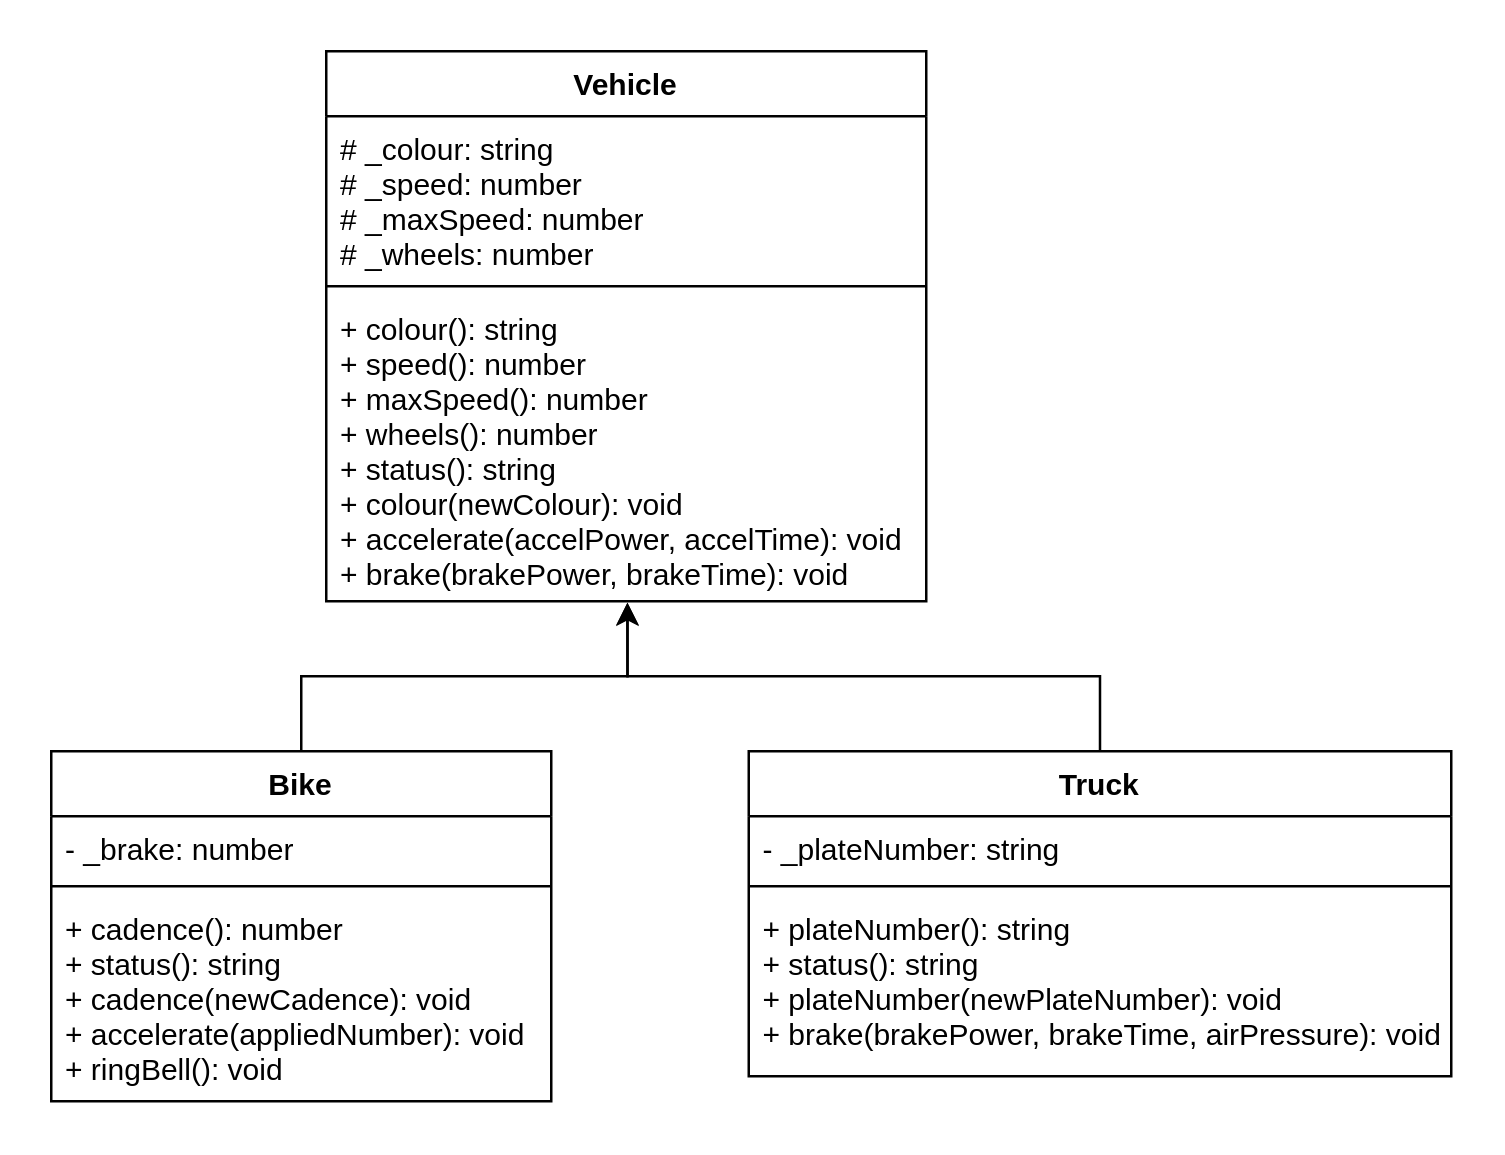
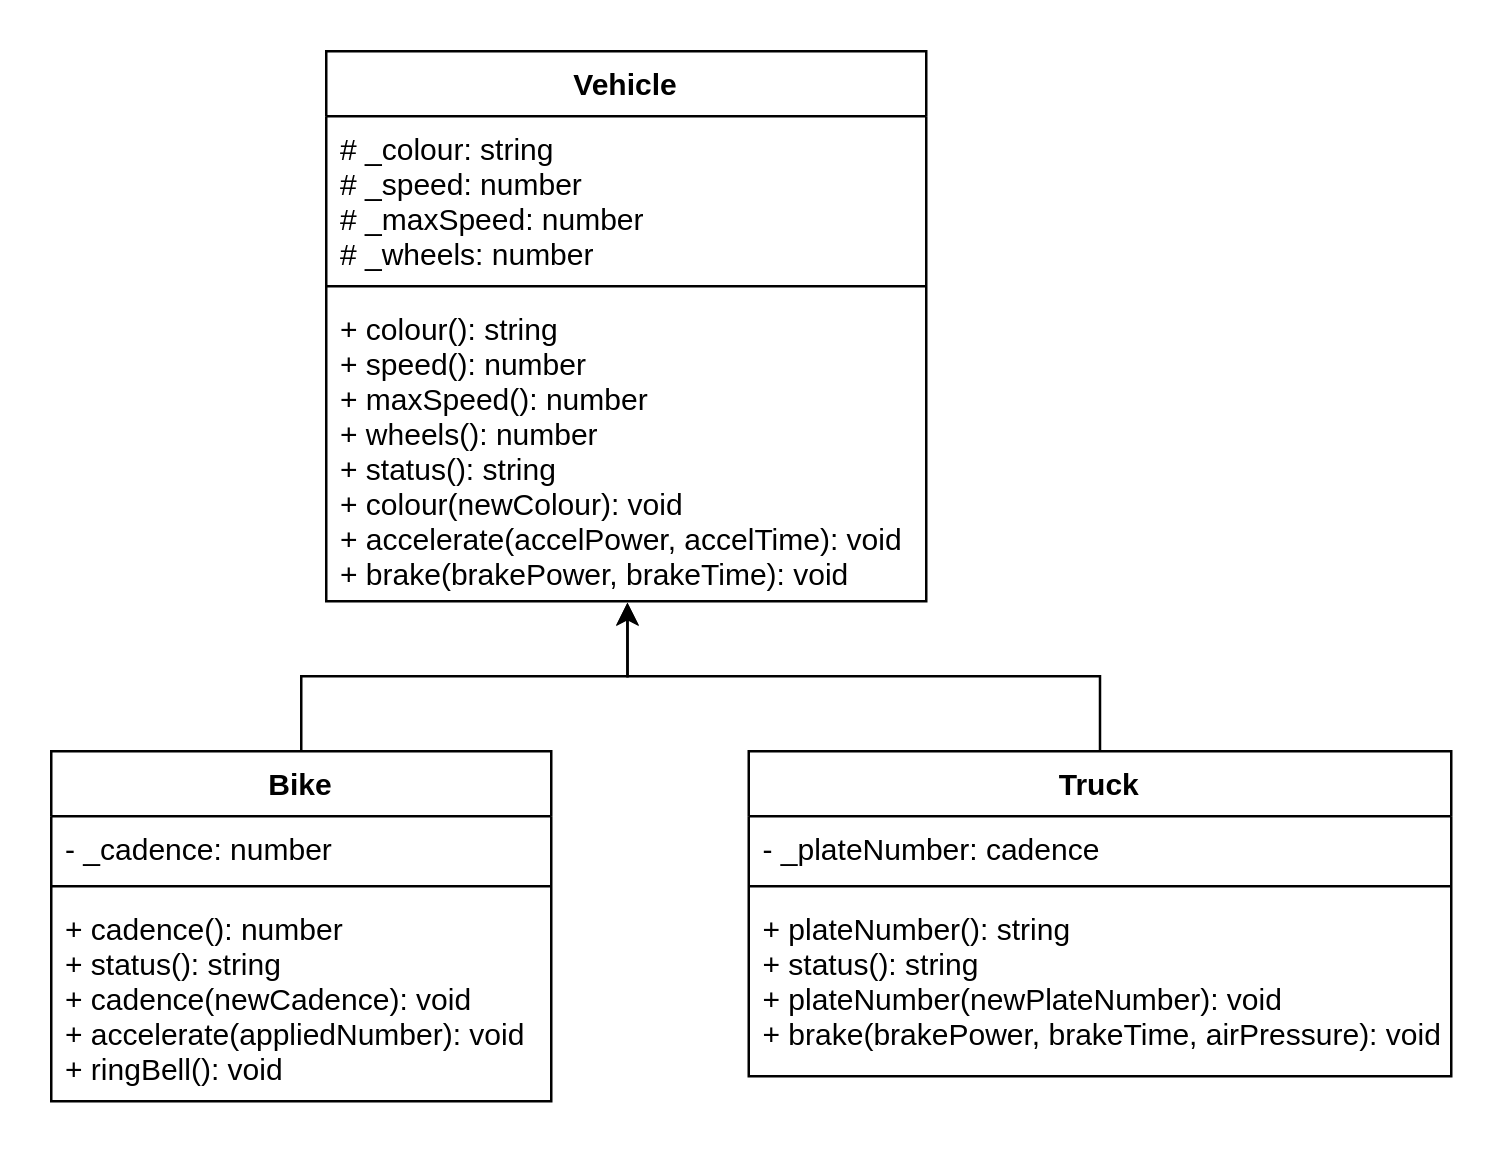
  <mxCell id="0" />
  <mxCell id="1" parent="0" />
  <mxCell id="2" value="Vehicle" style="swimlane;fontStyle=1;align=center;verticalAlign=top;childLayout=stackLayout;horizontal=1;startSize=26;horizontalStack=0;resizeParent=1;resizeParentMax=0;resizeLast=0;collapsible=1;marginBottom=0;" parent="1" vertex="1"><mxGeometry x="130" y="20" width="240" height="220" as="geometry"><mxRectangle x="40" y="40" width="110" height="30" as="alternateBounds" /></mxGeometry></mxCell>
  <mxCell id="3" value="# _colour: string&#10;# _speed: number&#10;# _maxSpeed: number&#10;# _wheels: number" style="text;strokeColor=none;fillColor=none;align=left;verticalAlign=top;spacingLeft=4;spacingRight=4;overflow=hidden;rotatable=0;points=[[0,0.5],[1,0.5]];portConstraint=eastwest;" parent="2" vertex="1"><mxGeometry y="26" width="240" height="64" as="geometry" /></mxCell>
  <mxCell id="4" value="" style="line;strokeWidth=1;fillColor=none;align=left;verticalAlign=middle;spacingTop=-1;spacingLeft=3;spacingRight=3;rotatable=0;labelPosition=right;points=[];portConstraint=eastwest;strokeColor=inherit;" parent="2" vertex="1"><mxGeometry y="90" width="240" height="8" as="geometry" /></mxCell>
  <mxCell id="5" value="+ colour(): string&#10;+ speed(): number&#10;+ maxSpeed(): number&#10;+ wheels(): number&#10;+ status(): string&#10;+ colour(newColour): void&#10;+ accelerate(accelPower, accelTime): void&#10;+ brake(brakePower, brakeTime): void" style="text;strokeColor=none;fillColor=none;align=left;verticalAlign=top;spacingLeft=4;spacingRight=4;overflow=hidden;rotatable=0;points=[[0,0.5],[1,0.5]];portConstraint=eastwest;" parent="2" vertex="1"><mxGeometry y="98" width="240" height="122" as="geometry" /></mxCell>
  <mxCell id="6" style="edgeStyle=orthogonalEdgeStyle;html=1;entryX=0.502;entryY=1.004;entryDx=0;entryDy=0;entryPerimeter=0;rounded=0;" parent="1" source="7" target="5" edge="1"><mxGeometry relative="1" as="geometry" /></mxCell>
  <mxCell id="7" value="Bike" style="swimlane;fontStyle=1;align=center;verticalAlign=top;childLayout=stackLayout;horizontal=1;startSize=26;horizontalStack=0;resizeParent=1;resizeParentMax=0;resizeLast=0;collapsible=1;marginBottom=0;" parent="1" vertex="1"><mxGeometry x="20" y="300" width="200" height="140" as="geometry"><mxRectangle x="40" y="40" width="110" height="30" as="alternateBounds" /></mxGeometry></mxCell>
- <mxCell id="8" value="- _brake: number" style="text;strokeColor=none;fillColor=none;align=left;verticalAlign=top;spacingLeft=4;spacingRight=4;overflow=hidden;rotatable=0;points=[[0,0.5],[1,0.5]];portConstraint=eastwest;" parent="7" vertex="1"><mxGeometry y="26" width="200" height="24" as="geometry" /></mxCell>
+ <mxCell id="8" value="- _cadence: number" style="text;strokeColor=none;fillColor=none;align=left;verticalAlign=top;spacingLeft=4;spacingRight=4;overflow=hidden;rotatable=0;points=[[0,0.5],[1,0.5]];portConstraint=eastwest;" parent="7" vertex="1"><mxGeometry y="26" width="200" height="24" as="geometry" /></mxCell>
  <mxCell id="9" value="" style="line;strokeWidth=1;fillColor=none;align=left;verticalAlign=middle;spacingTop=-1;spacingLeft=3;spacingRight=3;rotatable=0;labelPosition=right;points=[];portConstraint=eastwest;strokeColor=inherit;" parent="7" vertex="1"><mxGeometry y="50" width="200" height="8" as="geometry" /></mxCell>
  <mxCell id="10" value="+ cadence(): number&#10;+ status(): string&#10;+ cadence(newCadence): void&#10;+ accelerate(appliedNumber): void&#10;+ ringBell(): void" style="text;strokeColor=none;fillColor=none;align=left;verticalAlign=top;spacingLeft=4;spacingRight=4;overflow=hidden;rotatable=0;points=[[0,0.5],[1,0.5]];portConstraint=eastwest;" parent="7" vertex="1"><mxGeometry y="58" width="200" height="82" as="geometry" /></mxCell>
  <mxCell id="11" style="edgeStyle=orthogonalEdgeStyle;rounded=0;html=1;entryX=0.502;entryY=1.006;entryDx=0;entryDy=0;entryPerimeter=0;" parent="1" source="12" target="5" edge="1"><mxGeometry relative="1" as="geometry" /></mxCell>
  <mxCell id="12" value="Truck" style="swimlane;fontStyle=1;align=center;verticalAlign=top;childLayout=stackLayout;horizontal=1;startSize=26;horizontalStack=0;resizeParent=1;resizeParentMax=0;resizeLast=0;collapsible=1;marginBottom=0;" parent="1" vertex="1"><mxGeometry x="299" y="300" width="281" height="130" as="geometry"><mxRectangle x="40" y="40" width="110" height="30" as="alternateBounds" /></mxGeometry></mxCell>
- <mxCell id="13" value="- _plateNumber: string" style="text;strokeColor=none;fillColor=none;align=left;verticalAlign=top;spacingLeft=4;spacingRight=4;overflow=hidden;rotatable=0;points=[[0,0.5],[1,0.5]];portConstraint=eastwest;" parent="12" vertex="1"><mxGeometry y="26" width="281" height="24" as="geometry" /></mxCell>
+ <mxCell id="13" value="- _plateNumber: cadence" style="text;strokeColor=none;fillColor=none;align=left;verticalAlign=top;spacingLeft=4;spacingRight=4;overflow=hidden;rotatable=0;points=[[0,0.5],[1,0.5]];portConstraint=eastwest;" parent="12" vertex="1"><mxGeometry y="26" width="281" height="24" as="geometry" /></mxCell>
  <mxCell id="14" value="" style="line;strokeWidth=1;fillColor=none;align=left;verticalAlign=middle;spacingTop=-1;spacingLeft=3;spacingRight=3;rotatable=0;labelPosition=right;points=[];portConstraint=eastwest;strokeColor=inherit;" parent="12" vertex="1"><mxGeometry y="50" width="281" height="8" as="geometry" /></mxCell>
  <mxCell id="15" value="+ plateNumber(): string&#10;+ status(): string&#10;+ plateNumber(newPlateNumber): void&#10;+ brake(brakePower, brakeTime, airPressure): void" style="text;strokeColor=none;fillColor=none;align=left;verticalAlign=top;spacingLeft=4;spacingRight=4;overflow=hidden;rotatable=0;points=[[0,0.5],[1,0.5]];portConstraint=eastwest;" parent="12" vertex="1"><mxGeometry y="58" width="281" height="72" as="geometry" /></mxCell>
